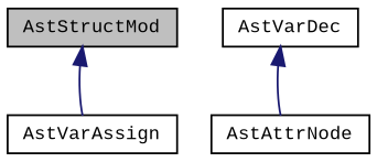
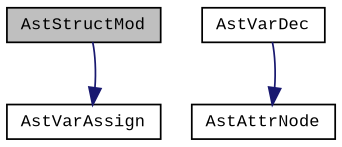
  digraph {
    fontname="Liberation Mono"
    node [color=black fillcolor=white fontname="Liberation Mono" fontsize=10 shape=record style=filled]
    edge [color=midnightblue dir=back fontname="Liberation Mono" fontsize=10 labelfontname=Helvetica labelfontsize=10 style=solid]
    n1 [fillcolor=grey75 fontcolor=black height=0.2 label=AstStructMod width=0.4]
    n2 [height=0.2 label=AstVarAssign width=0.4]
    n3 [height=0.2 label=AstVarDec width=0.4]
    n4 [height=0.2 label=AstAttrNode width=0.4]
-   n1 -> n2
-   n3 -> n4
+   n2 -> n1
+   n4 -> n3
  }
